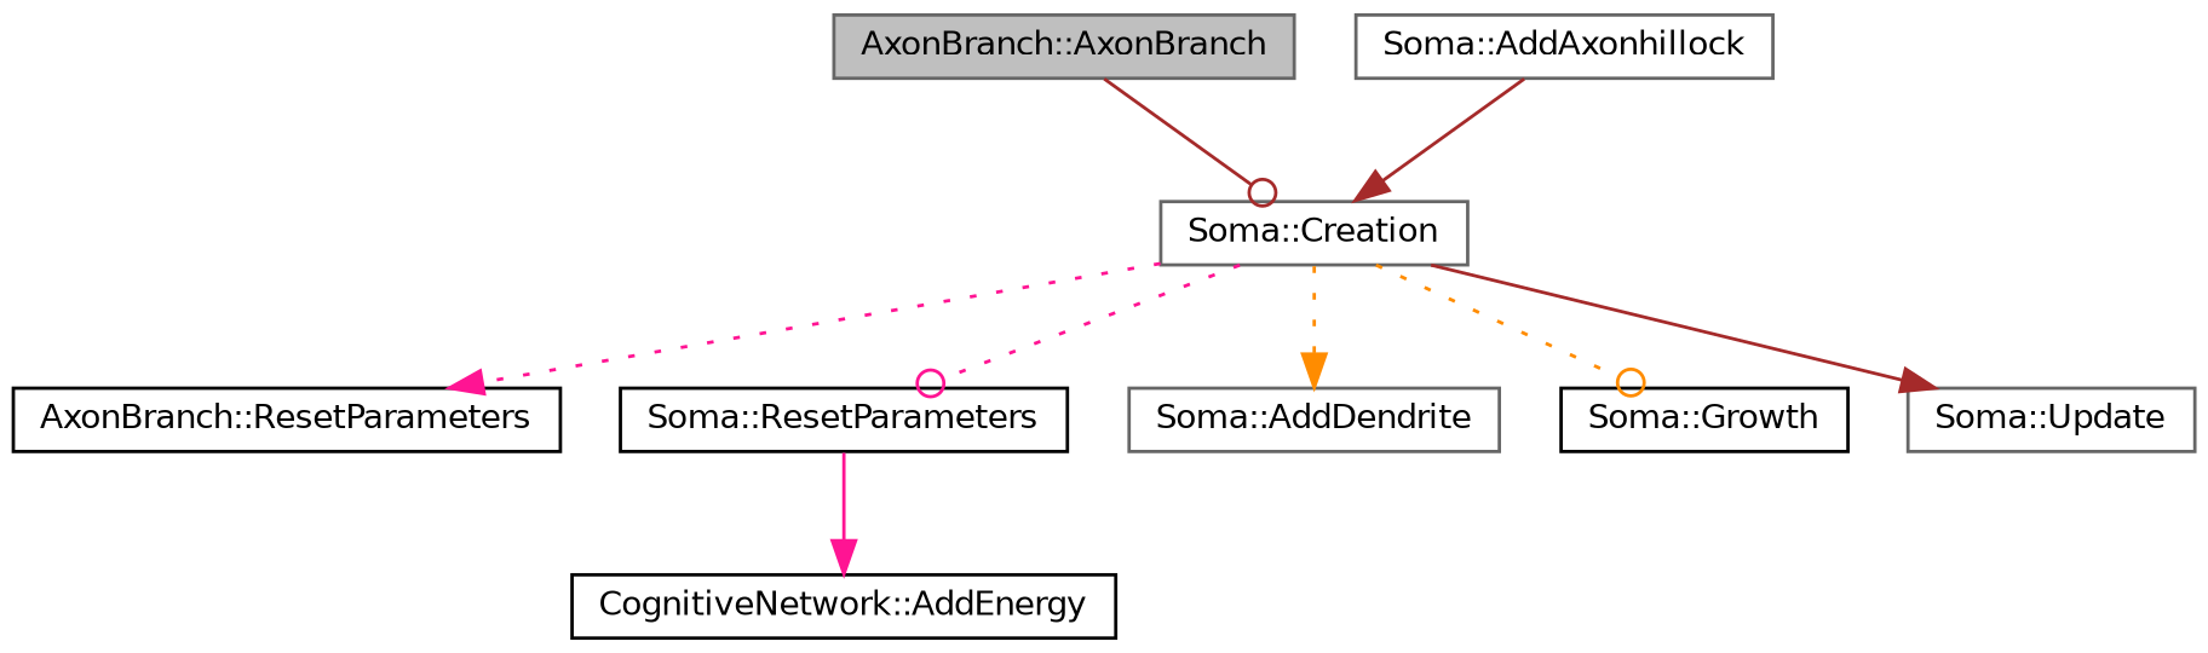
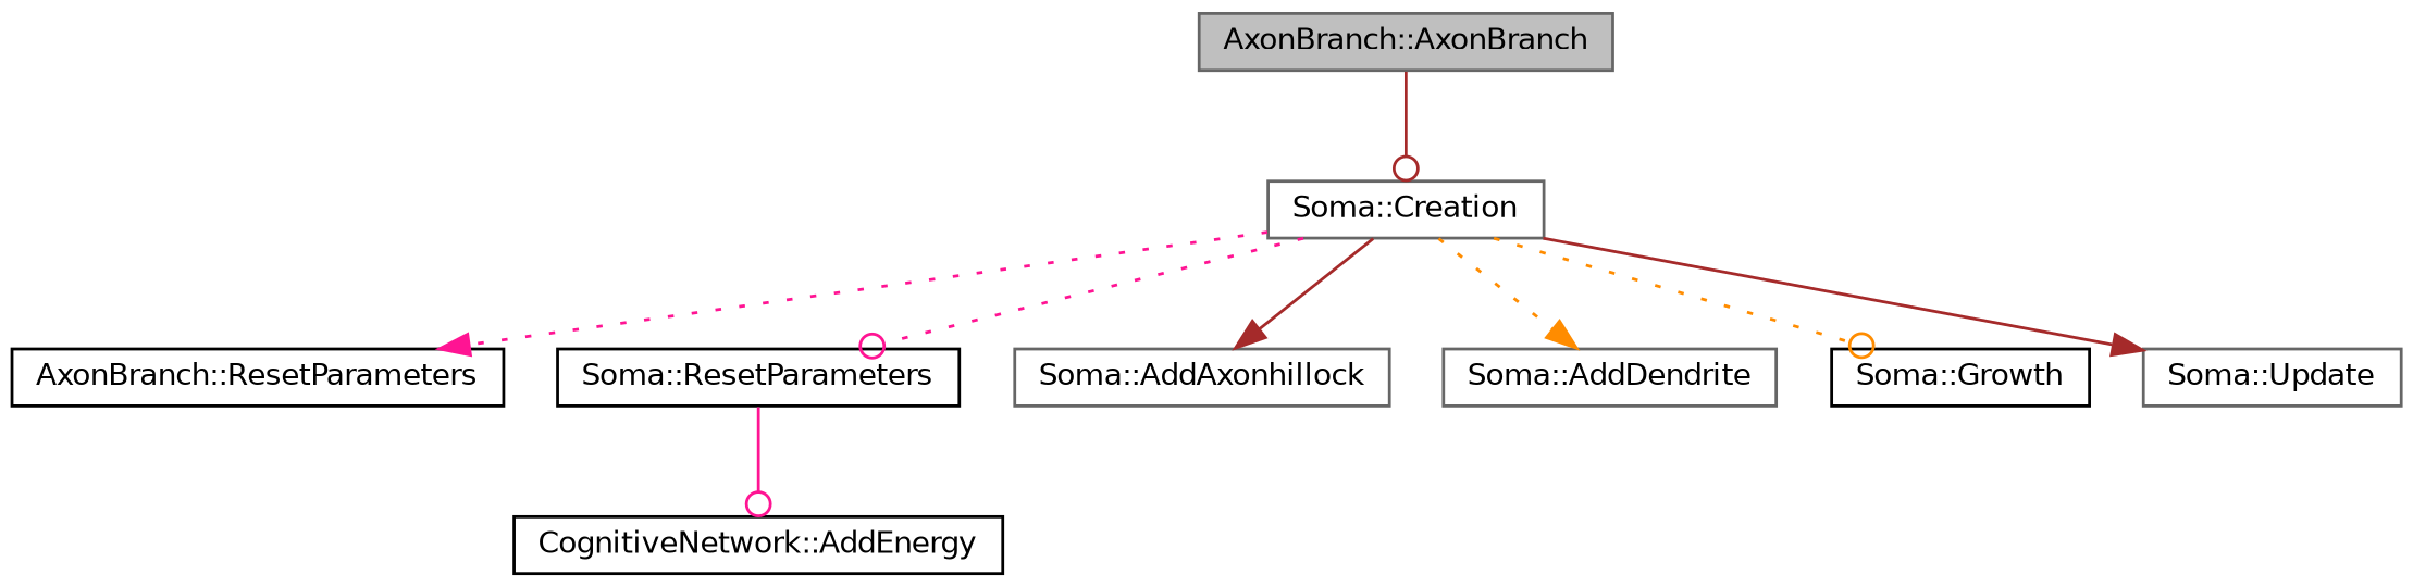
  digraph {
    rankdir=TB
    node [color=gray40 fillcolor=white fontname=Helvetica fontsize=10 shape=record style=filled]
    edge [arrowhead=normal color=brown fontname=Helvetica fontsize=10 labelfontname=Helvetica labelfontsize=10 style=solid]
    n1 [fillcolor=grey75 fontcolor=black height=0.2 label="AxonBranch::AxonBranch" width=0.4]
    n2 [height=0.2 label="Soma::Creation" width=0.4]
    n3 [color=black height=0.2 label="AxonBranch::ResetParameters" width=0.4]
    n4 [color=black height=0.2 label="Soma::ResetParameters" width=0.4]
    n5 [height=0.2 label="Soma::AddAxonhillock" width=0.4]
    n6 [height=0.2 label="Soma::AddDendrite" width=0.4]
    n7 [color=black height=0.2 label="Soma::Growth" width=0.4]
    n8 [height=0.2 label="Soma::Update" width=0.4]
    n9 [color=black height=0.2 label="CognitiveNetwork::AddEnergy" width=0.4]
    n1 -> n2 [arrowhead=odot]
    n2 -> n3 [color=deeppink style=dotted]
    n2 -> n4 [arrowhead=odot color=deeppink style=dotted]
-   n5 -> n2
+   n2 -> n5
    n2 -> n6 [color=darkorange style=dotted]
    n2 -> n7 [arrowhead=odot color=darkorange style=dotted]
    n2 -> n8
-   n4 -> n9 [color=deeppink]
+   n4 -> n9 [arrowhead=odot color=deeppink]
  }
